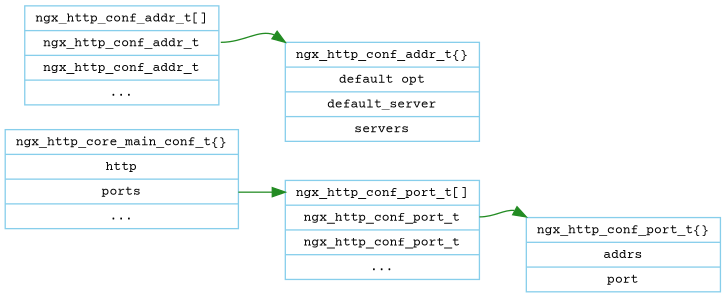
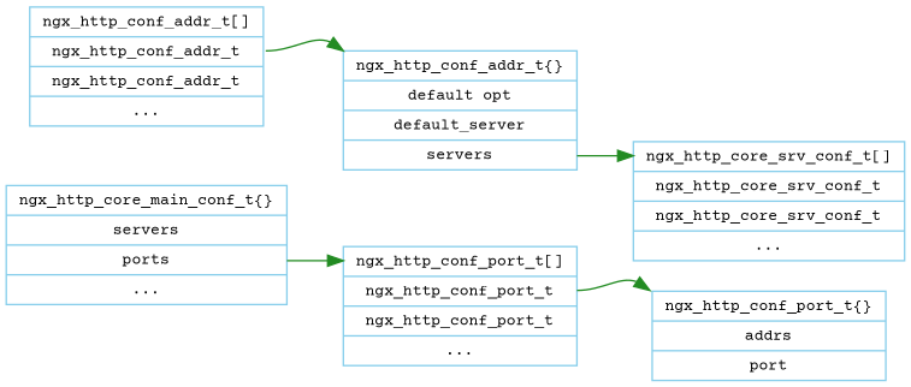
  digraph {
    fontname="Courier Prime"
    rankdir=LR
    node [color=skyblue fontname="Courier Prime" fontsize=10 shape=record]
    edge [color=forestgreen fontname="Courier Prime" fontsize=10 headport=head tailport=n1]
-   n1 [label="ngx_http_core_main_conf_t\{\}|http|<ports>ports|..."]
+   n1 [label="ngx_http_core_main_conf_t\{\}|servers|<ports>ports|..."]
    n2 [label="<head>ngx_http_conf_port_t\[\]|<n1>ngx_http_conf_port_t|<n2>ngx_http_conf_port_t|..."]
    n3 [label="<head>ngx_http_conf_port_t\{\}|<addrs>addrs|port"]
    n4 [label="<head>ngx_http_conf_addr_t\[\]|<n1>ngx_http_conf_addr_t|<n2>ngx_http_conf_addr_t|..."]
    n5 [label="<head>ngx_http_conf_addr_t\{\}|default opt|<default_server>default_server|<servers>servers"]
+   n6 [label="<head>ngx_http_core_srv_conf_t\[\]|<n1>ngx_http_core_srv_conf_t|<n2>ngx_http_core_srv_conf_t|..."]
    n1 -> n2 [tailport=ports]
    n2 -> n3 [headport="head:nw"]
    n4 -> n5 [headport="head:nw"]
+   n5 -> n6 [tailport=servers weight=10]
  }
